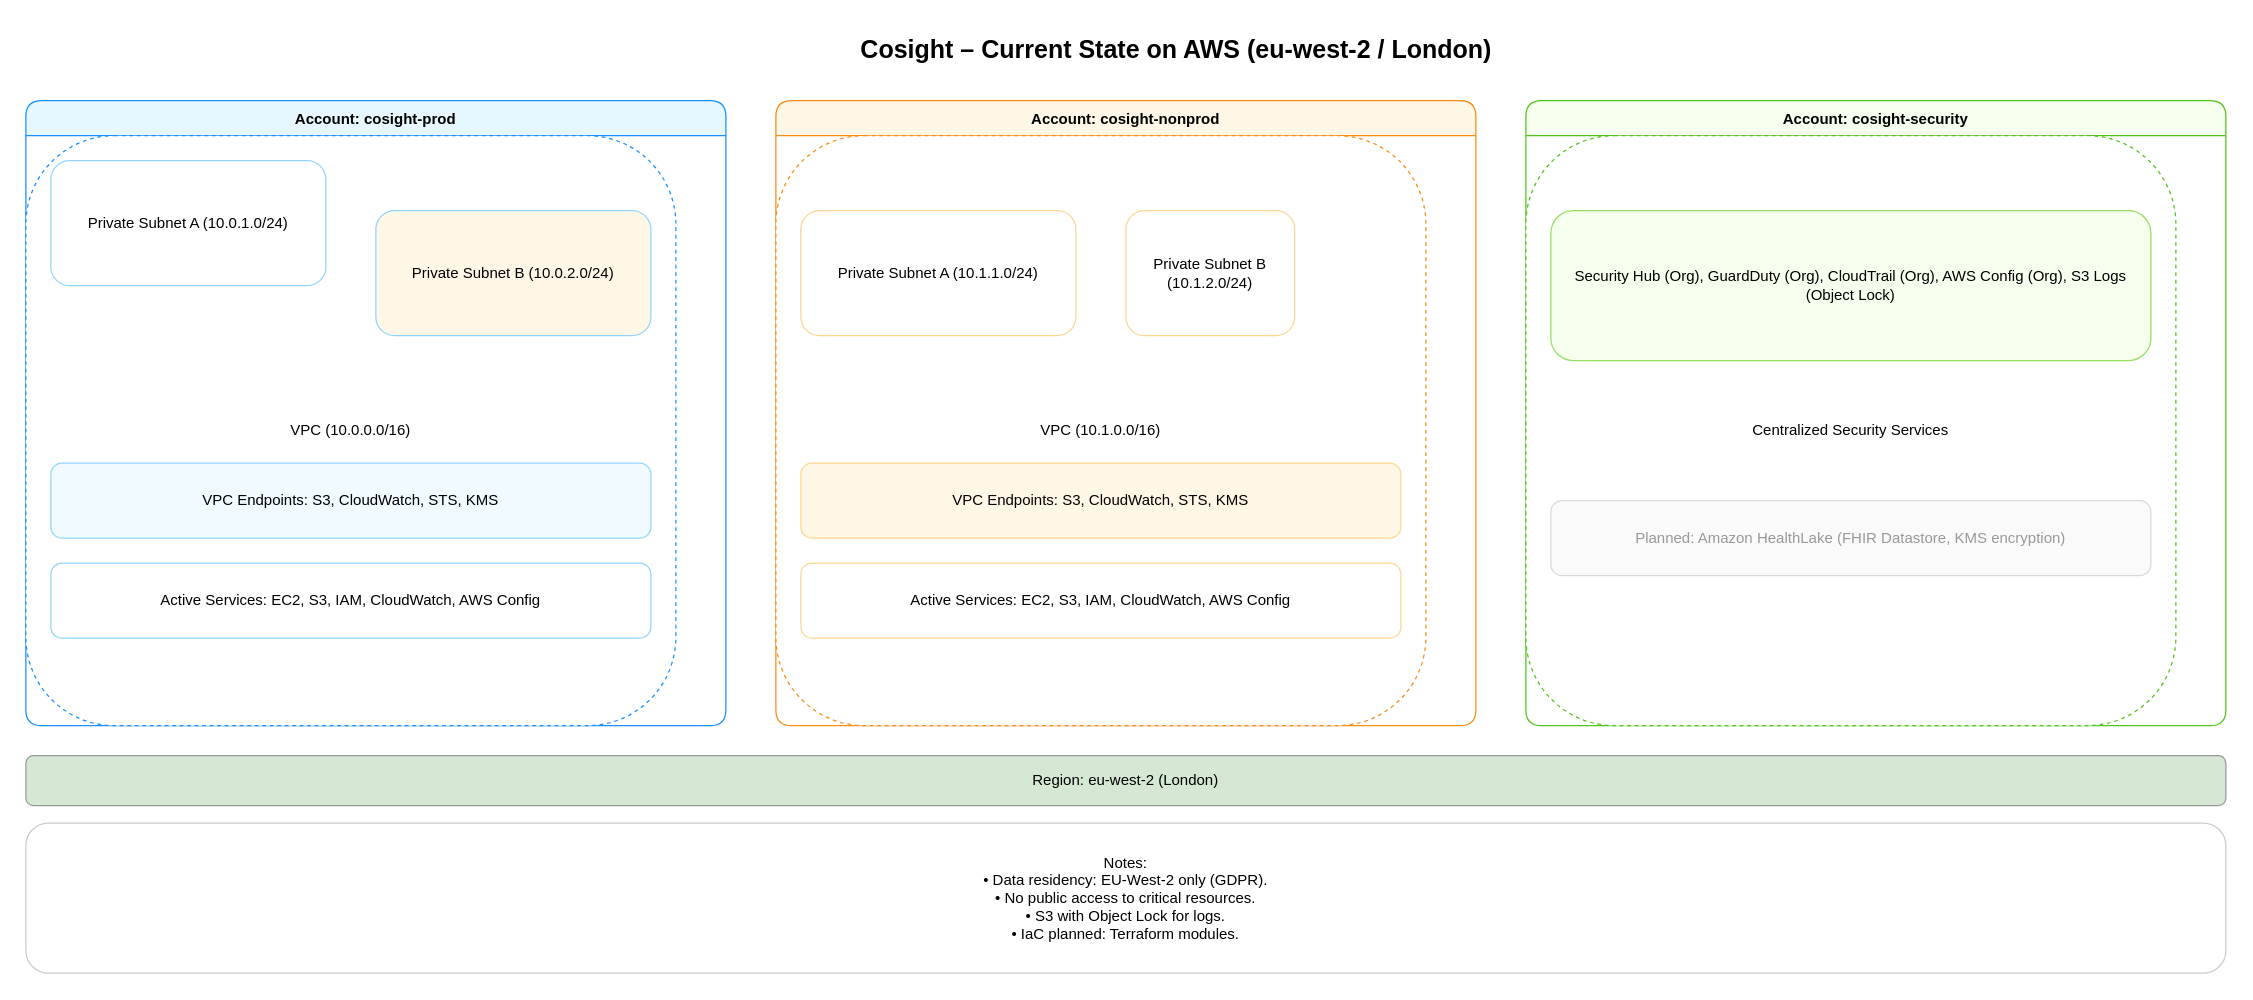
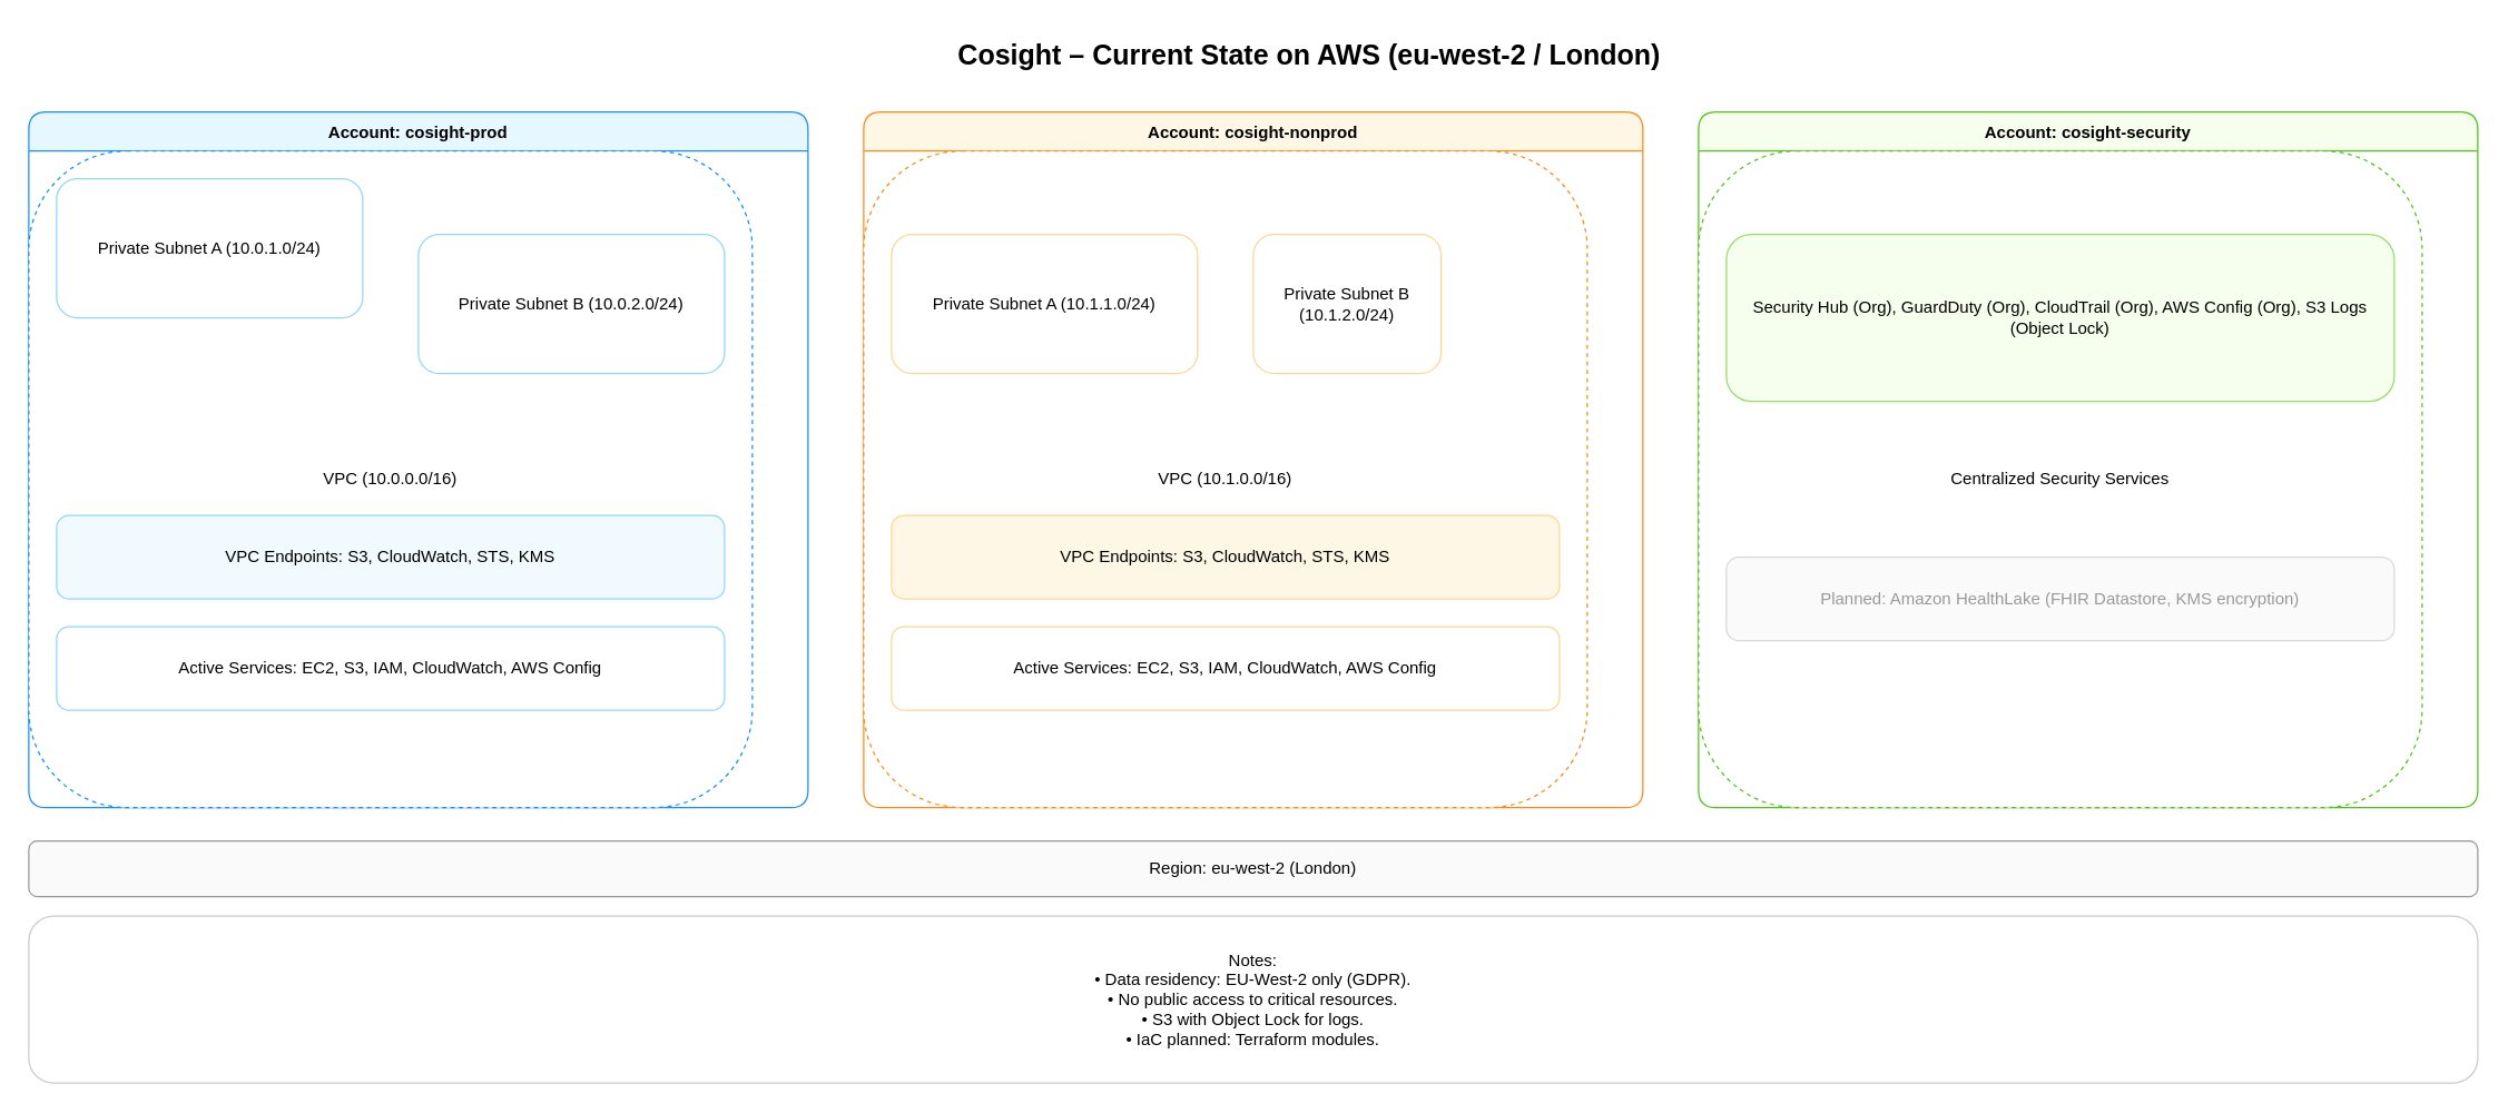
  <mxCell id="0" />
  <mxCell id="1" parent="0" />
  <mxCell id="2" value="Cosight – Current State on AWS (eu-west-2 / London)" style="text;html=1;strokeColor=none;fillColor=none;fontSize=20;fontStyle=1;align=center;" parent="1" vertex="1"><mxGeometry x="620" y="20" width="640" height="40" as="geometry" /></mxCell>
  <mxCell id="3" value="Account: cosight-prod" style="swimlane;childLayout=stackLayout;horizontal=1;startSize=28;rounded=1;fillColor=#e6f7ff;strokeColor=#1890ff;" parent="1" vertex="1"><mxGeometry x="20" y="80" width="560" height="500" as="geometry" /></mxCell>
  <mxCell id="4" value="VPC (10.0.0.0/16)" style="rounded=1;whiteSpace=wrap;html=1;strokeColor=#1890ff;fillColor=#ffffff;dashed=1;" parent="3" vertex="1"><mxGeometry y="28" width="520" height="472" as="geometry" /></mxCell>
  <mxCell id="5" value="Private Subnet A (10.0.1.0/24)" style="rounded=1;whiteSpace=wrap;html=1;strokeColor=#91d5ff;fillColor=#ffffff;" parent="4" vertex="1"><mxGeometry x="20" y="20" width="220" height="100" as="geometry" /></mxCell>
- <mxCell id="6" value="Private Subnet B (10.0.2.0/24)" style="rounded=1;whiteSpace=wrap;html=1;strokeColor=#91d5ff;fillColor=#fff7e6;" parent="4" vertex="1"><mxGeometry x="280" y="60" width="220" height="100" as="geometry" /></mxCell>
+ <mxCell id="6" value="Private Subnet B (10.0.2.0/24)" style="rounded=1;whiteSpace=wrap;html=1;strokeColor=#91d5ff;fillColor=#ffffff;" parent="4" vertex="1"><mxGeometry x="280" y="60" width="220" height="100" as="geometry" /></mxCell>
  <mxCell id="7" value="VPC Endpoints: S3, CloudWatch, STS, KMS" style="rounded=1;whiteSpace=wrap;html=1;strokeColor=#91d5ff;fillColor=#f0faff;" parent="4" vertex="1"><mxGeometry x="20" y="262" width="480" height="60" as="geometry" /></mxCell>
  <mxCell id="8" value="Active Services: EC2, S3, IAM, CloudWatch, AWS Config" style="rounded=1;whiteSpace=wrap;html=1;strokeColor=#91d5ff;fillColor=#ffffff;" parent="4" vertex="1"><mxGeometry x="20" y="342" width="480" height="60" as="geometry" /></mxCell>
  <mxCell id="9" value="Account: cosight-nonprod" style="swimlane;childLayout=stackLayout;horizontal=1;startSize=28;rounded=1;fillColor=#fff7e6;strokeColor=#fa8c16;" parent="1" vertex="1"><mxGeometry x="620" y="80" width="560" height="500" as="geometry" /></mxCell>
  <mxCell id="10" value="VPC (10.1.0.0/16)" style="rounded=1;whiteSpace=wrap;html=1;strokeColor=#fa8c16;fillColor=#ffffff;dashed=1;" parent="9" vertex="1"><mxGeometry y="28" width="520" height="472" as="geometry" /></mxCell>
  <mxCell id="11" value="Private Subnet A (10.1.1.0/24)" style="rounded=1;whiteSpace=wrap;html=1;strokeColor=#ffd591;fillColor=#ffffff;" parent="10" vertex="1"><mxGeometry x="20" y="60" width="220" height="100" as="geometry" /></mxCell>
  <mxCell id="12" value="Private Subnet B (10.1.2.0/24)" style="rounded=1;whiteSpace=wrap;html=1;strokeColor=#ffd591;fillColor=#ffffff;" parent="10" vertex="1"><mxGeometry x="280" y="60" width="135" height="100" as="geometry" /></mxCell>
  <mxCell id="13" value="VPC Endpoints: S3, CloudWatch, STS, KMS" style="rounded=1;whiteSpace=wrap;html=1;strokeColor=#ffd591;fillColor=#fff7e6;" parent="10" vertex="1"><mxGeometry x="20" y="262" width="480" height="60" as="geometry" /></mxCell>
  <mxCell id="14" value="Active Services: EC2, S3, IAM, CloudWatch, AWS Config" style="rounded=1;whiteSpace=wrap;html=1;strokeColor=#ffd591;fillColor=#ffffff;" parent="10" vertex="1"><mxGeometry x="20" y="342" width="480" height="60" as="geometry" /></mxCell>
  <mxCell id="15" value="Account: cosight-security" style="swimlane;childLayout=stackLayout;horizontal=1;startSize=28;rounded=1;fillColor=#f6ffed;strokeColor=#52c41a;" parent="1" vertex="1"><mxGeometry x="1220" y="80" width="560" height="500" as="geometry" /></mxCell>
  <mxCell id="16" value="Centralized Security Services" style="rounded=1;whiteSpace=wrap;html=1;strokeColor=#52c41a;fillColor=#ffffff;dashed=1;" parent="15" vertex="1"><mxGeometry y="28" width="520" height="472" as="geometry" /></mxCell>
  <mxCell id="17" value="Security Hub (Org), GuardDuty (Org), CloudTrail (Org), AWS Config (Org), S3 Logs (Object Lock)" style="rounded=1;whiteSpace=wrap;html=1;strokeColor=#95de64;fillColor=#f6ffed;" parent="16" vertex="1"><mxGeometry x="20" y="60" width="480" height="120" as="geometry" /></mxCell>
  <mxCell id="18" value="Planned: Amazon HealthLake (FHIR Datastore, KMS encryption)" style="rounded=1;whiteSpace=wrap;html=1;strokeColor=#d9d9d9;fillColor=#fafafa;fontColor=#999999;" parent="16" vertex="1"><mxGeometry x="20" y="292" width="480" height="60" as="geometry" /></mxCell>
- <mxCell id="19" value="Region: eu-west-2 (London)" style="rounded=1;whiteSpace=wrap;html=1;strokeColor=#999999;fillColor=#d5e8d4;" parent="1" vertex="1"><mxGeometry x="20" y="604" width="1760" height="40" as="geometry" /></mxCell>
+ <mxCell id="19" value="Region: eu-west-2 (London)" style="rounded=1;whiteSpace=wrap;html=1;strokeColor=#999999;fillColor=#fafafa;" parent="1" vertex="1"><mxGeometry x="20" y="604" width="1760" height="40" as="geometry" /></mxCell>
  <mxCell id="20" value="Notes:&#10;• Data residency: EU-West-2 only (GDPR).&#10;• No public access to critical resources.&#10;• S3 with Object Lock for logs.&#10;• IaC planned: Terraform modules." style="rounded=1;whiteSpace=wrap;html=1;strokeColor=#cccccc;fillColor=#ffffff;" parent="1" vertex="1"><mxGeometry x="20" y="658" width="1760" height="120" as="geometry" /></mxCell>
